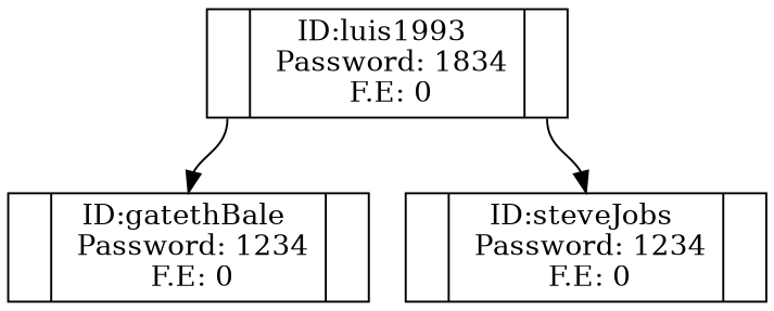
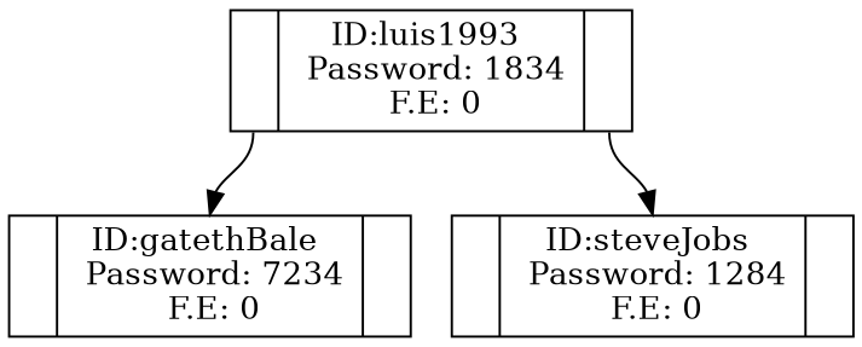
  digraph {
    node [shape=record]
    edge [headport=dat]
    n1 [label="<izq> |<dat> ID:luis1993 \n Password: 1834\n F.E:  0 |<der>"]
-   n2 [label="<izq> |<dat> ID:gatethBale \n Password: 1234\n F.E:  0 |<der>"]
-   n3 [label="<izq> |<dat> ID:steveJobs \n Password: 1234\n F.E:  0 |<der>"]
+   n2 [label="<izq> |<dat> ID:gatethBale \n Password: 7234\n F.E:  0 |<der>"]
+   n3 [label="<izq> |<dat> ID:steveJobs \n Password: 1284\n F.E:  0 |<der>"]
    n1 -> n2 [tailport=izq]
    n1 -> n3 [tailport=der]
  }
